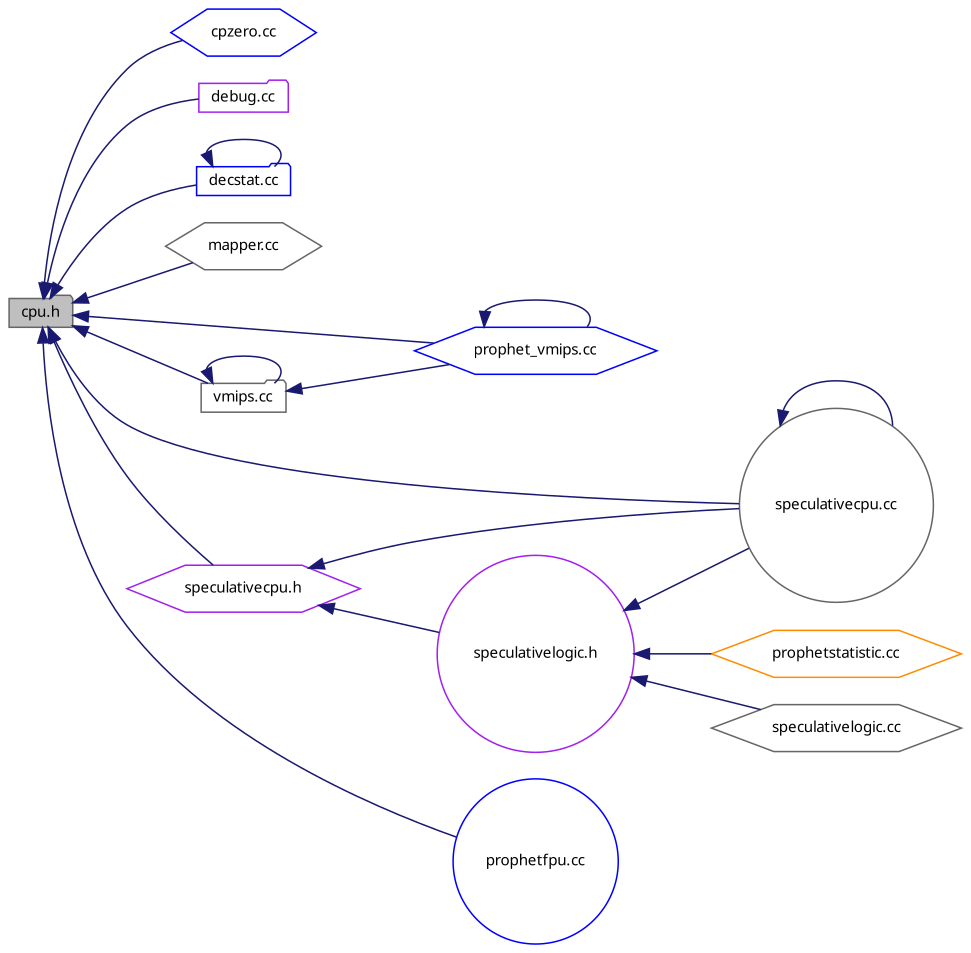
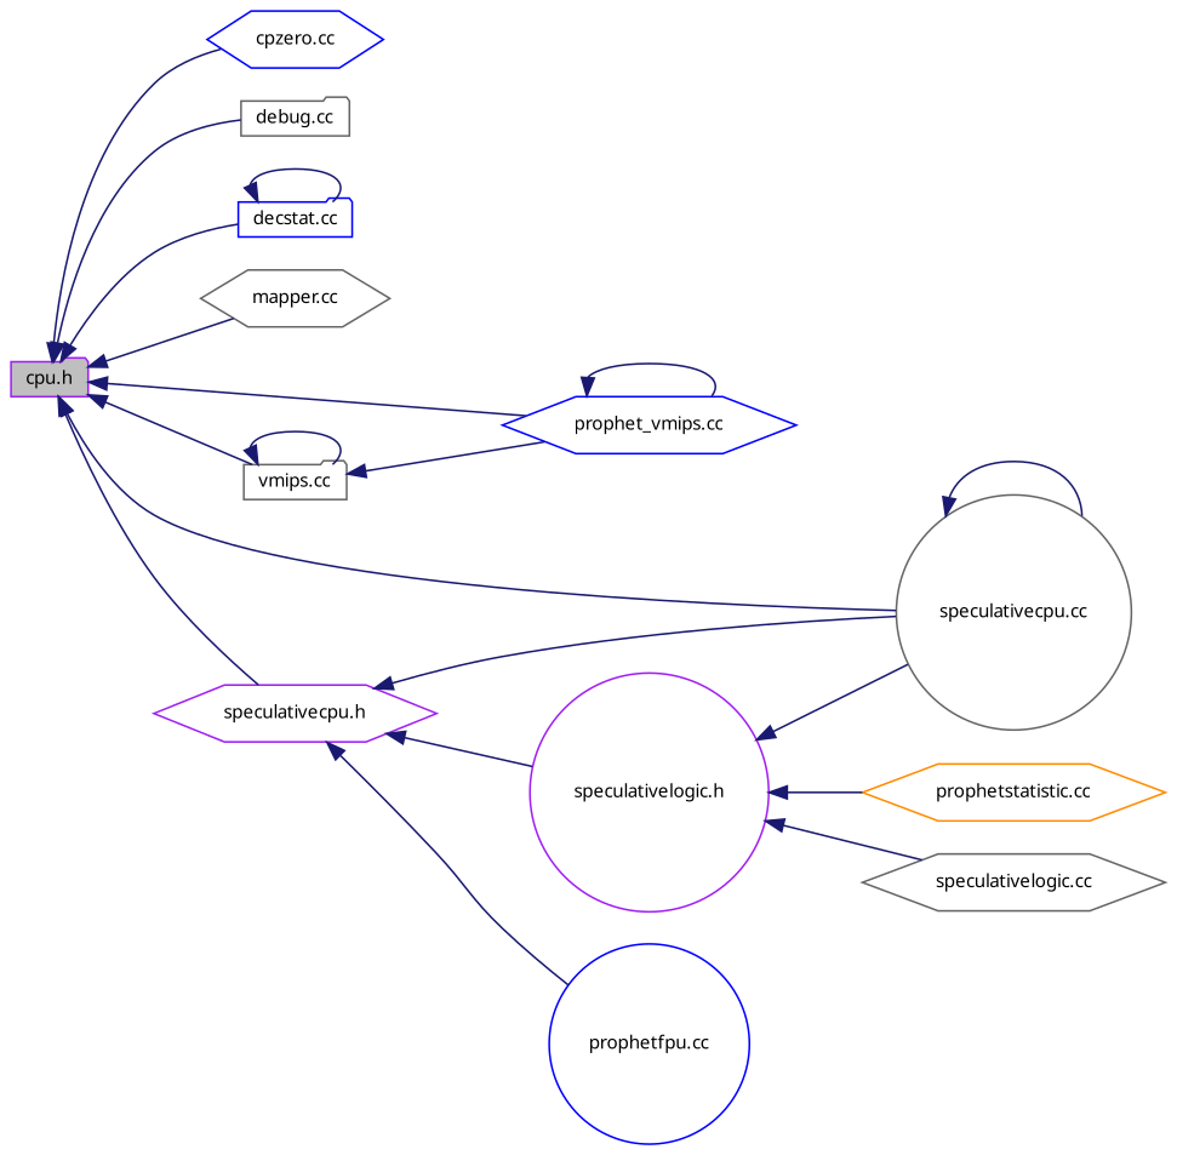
  digraph {
    fontname="Noto Sans"
    rankdir=LR
    node [color=gray40 fillcolor=white fontname="Noto Sans" fontsize=10 shape=hexagon style=filled]
    edge [color=midnightblue dir=back fontname="Noto Sans" fontsize=10 labelfontname=FreeSans labelfontsize=10 style=solid]
-   n1 [fillcolor=grey75 fontcolor=black height=0.2 label="cpu.h" shape=folder width=0.4]
+   n1 [color=purple fillcolor=grey75 fontcolor=black height=0.2 label="cpu.h" shape=folder width=0.4]
    n2 [color=blue height=0.2 label="cpzero.cc" width=0.4]
-   n3 [color=purple height=0.2 label="debug.cc" shape=folder width=0.4]
+   n3 [height=0.2 label="debug.cc" shape=folder width=0.4]
    n4 [color=blue height=0.2 label="decstat.cc" shape=folder width=0.4]
    n5 [height=0.2 label="mapper.cc" width=0.4]
    n6 [color=blue height=0.2 label="prophet_vmips.cc" width=0.4]
    n7 [height=0.2 label="speculativecpu.cc" shape=circle width=0.4]
    n8 [color=purple height=0.2 label="speculativecpu.h" width=0.4]
    n9 [height=0.2 label="vmips.cc" shape=folder width=0.4]
    n10 [color=blue height=0.2 label="prophetfpu.cc" shape=circle width=0.4]
    n11 [color=purple height=0.2 label="speculativelogic.h" shape=circle width=0.4]
    n12 [color=darkorange height=0.2 label="prophetstatistic.cc" width=0.4]
    n13 [height=0.2 label="speculativelogic.cc" width=0.4]
    n1 -> n2
    n1 -> n3
    n1 -> n4
    n1 -> n5
    n1 -> n6
    n1 -> n7
    n1 -> n8
    n1 -> n9
    n4 -> n4
    n6 -> n6
    n7 -> n7
    n8 -> n7
-   n1 -> n10
+   n8 -> n10
    n8 -> n11
    n9 -> n6
    n9 -> n9
    n11 -> n7
    n11 -> n12
    n11 -> n13
  }
